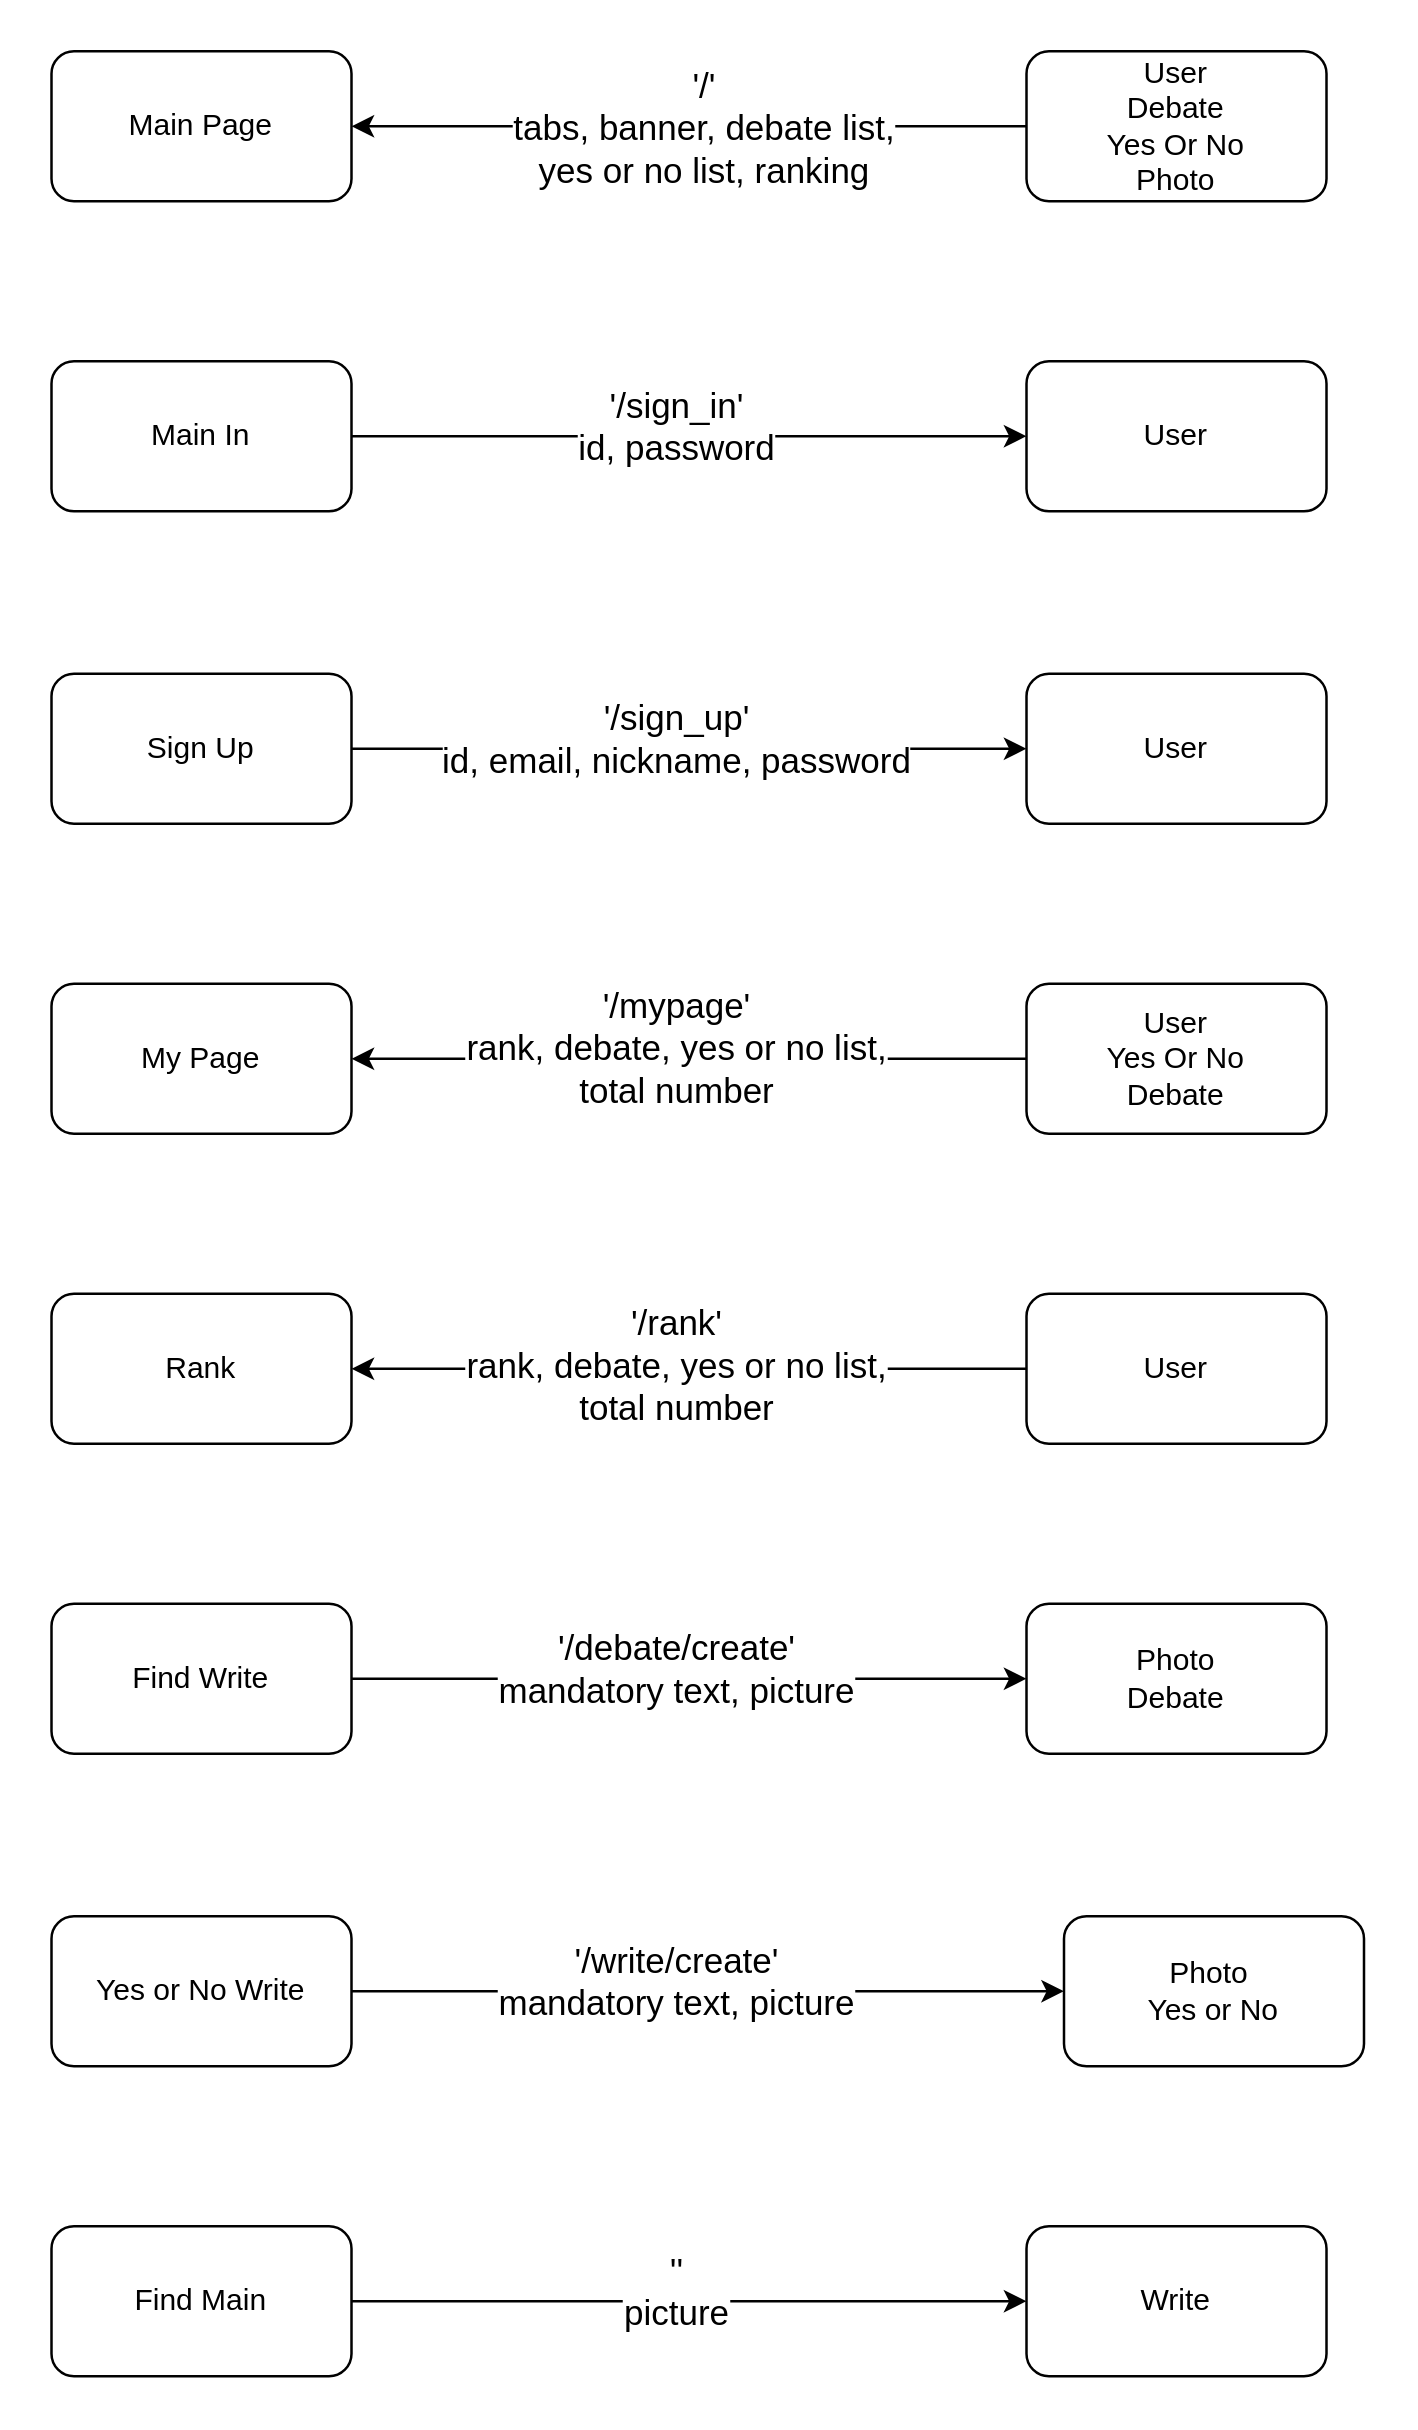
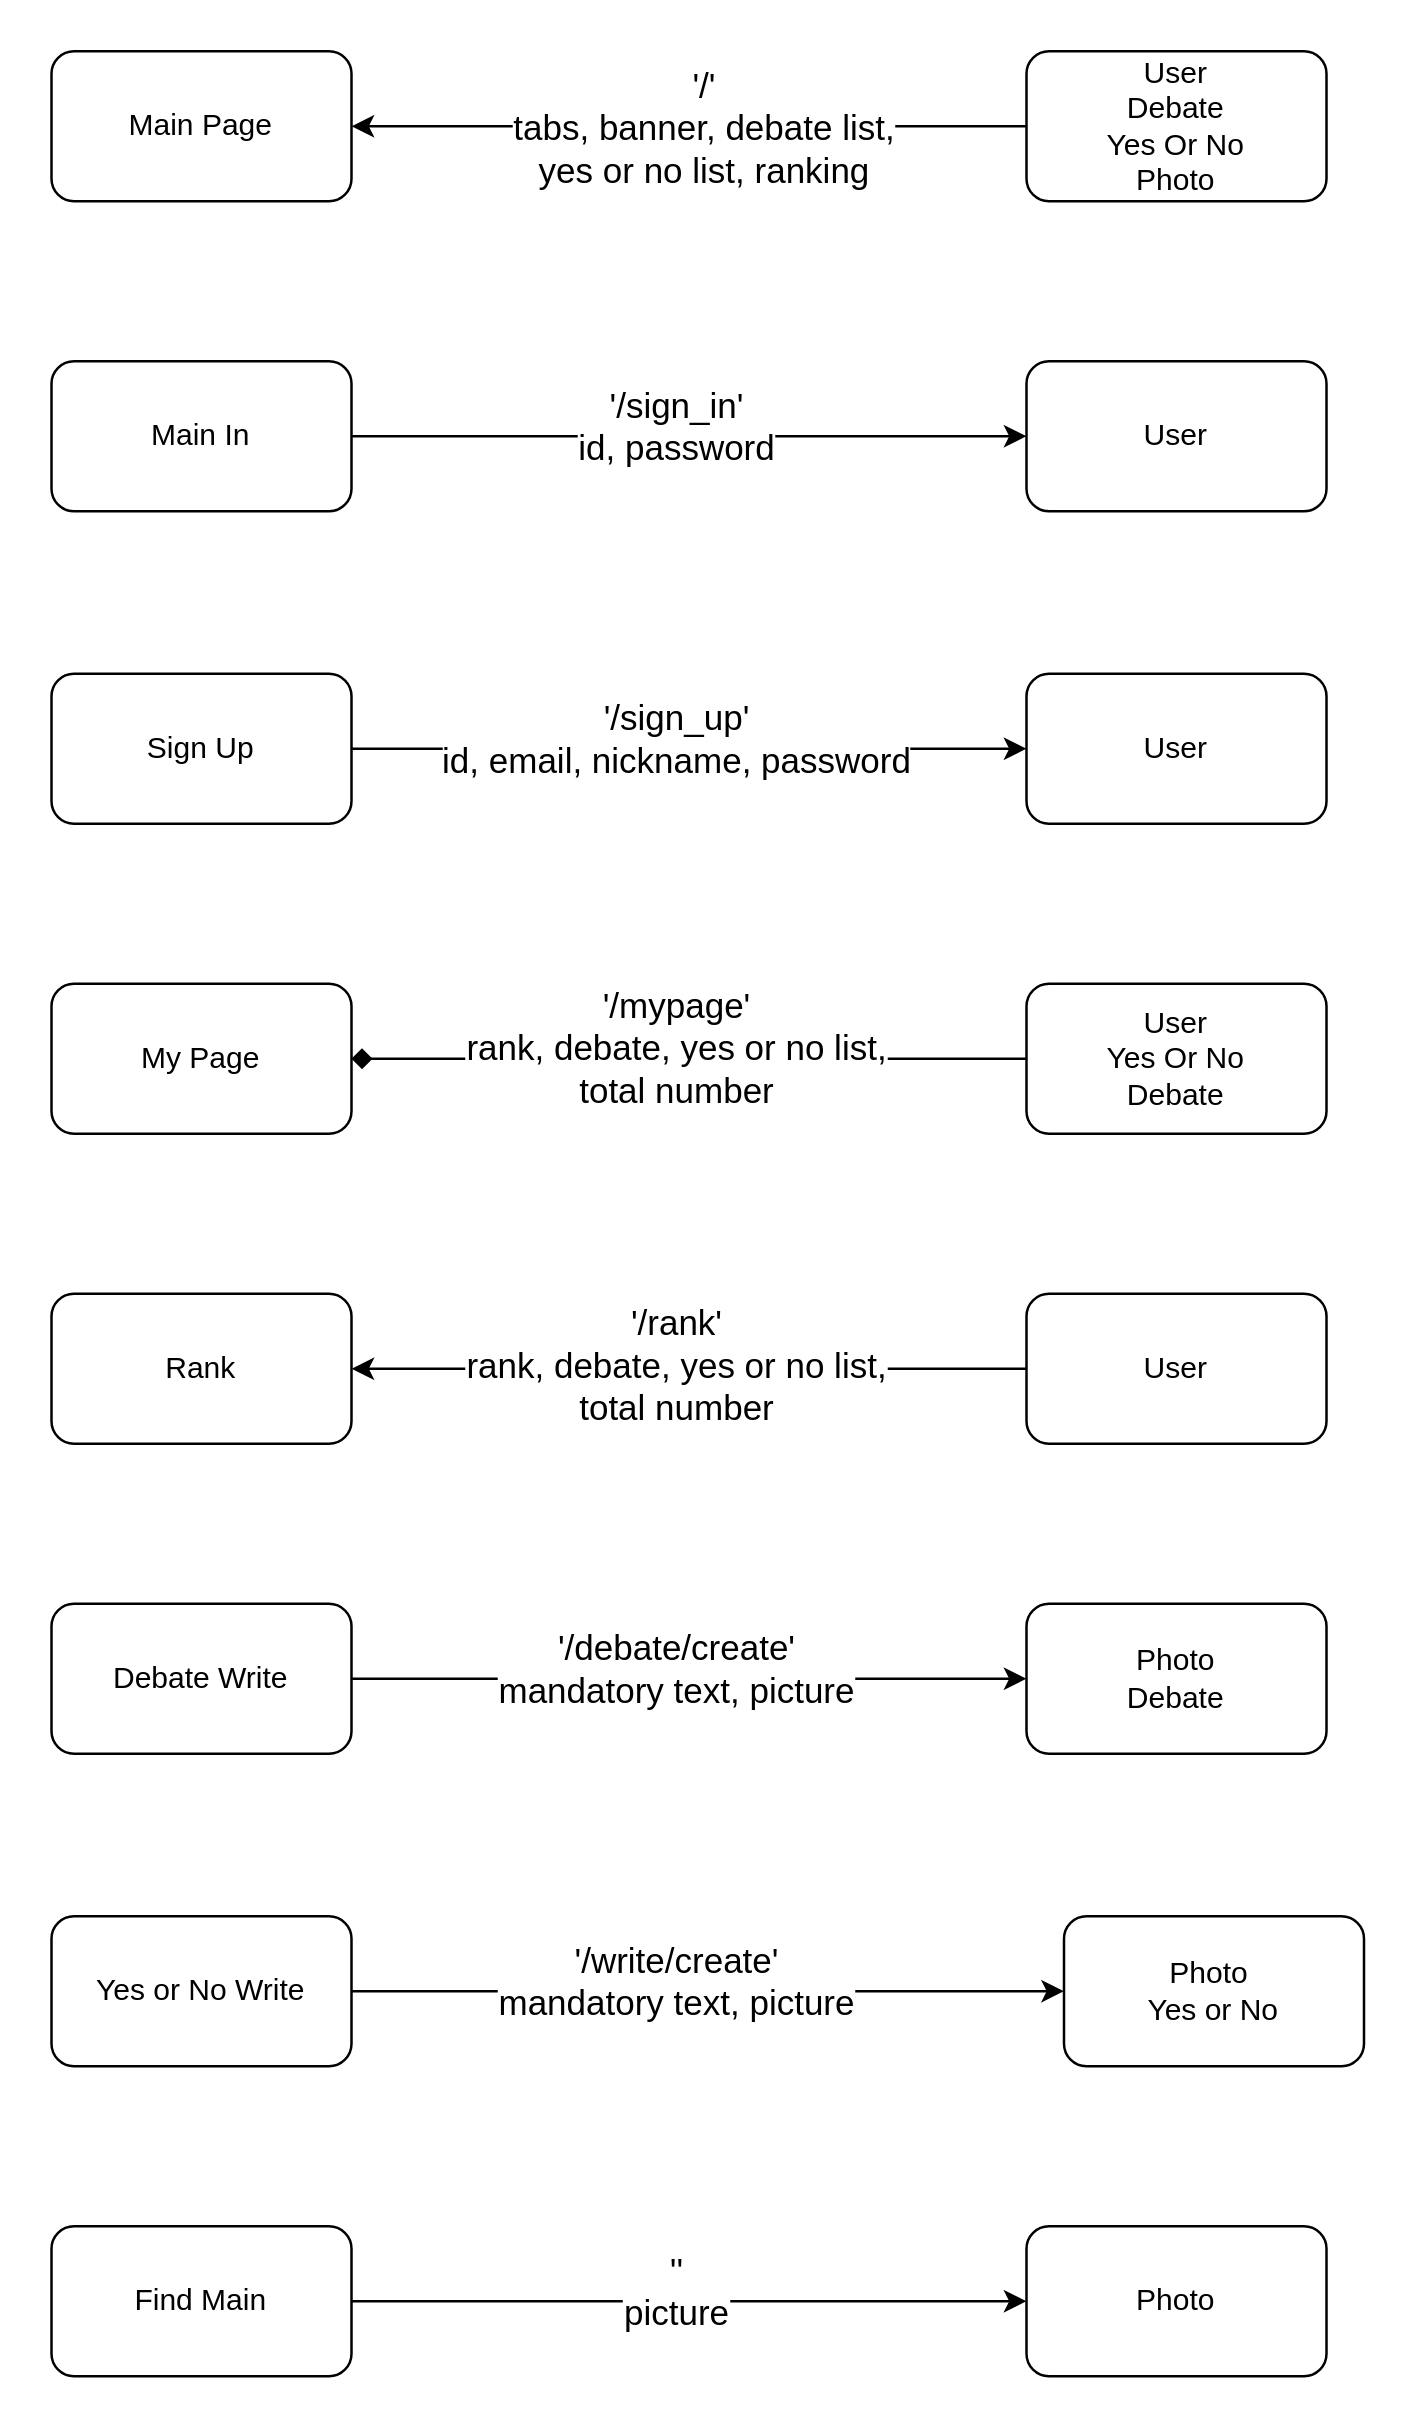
  <mxCell id="0" />
  <mxCell id="1" parent="0" />
  <mxCell id="2" value="Main Page" style="rounded=1;whiteSpace=wrap;html=1;" vertex="1" parent="1"><mxGeometry x="20" y="20" width="120" height="60" as="geometry" /></mxCell>
  <mxCell id="3" value="Rank" style="rounded=1;whiteSpace=wrap;html=1;" vertex="1" parent="1"><mxGeometry x="20" y="517" width="120" height="60" as="geometry" /></mxCell>
  <mxCell id="4" value="My Page" style="rounded=1;whiteSpace=wrap;html=1;" vertex="1" parent="1"><mxGeometry x="20" y="393" width="120" height="60" as="geometry" /></mxCell>
  <mxCell id="5" style="edgeStyle=orthogonalEdgeStyle;rounded=0;orthogonalLoop=1;jettySize=auto;html=1;exitX=1;exitY=0.5;exitDx=0;exitDy=0;entryX=0;entryY=0.5;entryDx=0;entryDy=0;fontSize=20;" edge="1" parent="1" source="6" target="20"><mxGeometry relative="1" as="geometry" /></mxCell>
  <mxCell id="6" value="Main In" style="rounded=1;whiteSpace=wrap;html=1;" vertex="1" parent="1"><mxGeometry x="20" y="144" width="120" height="60" as="geometry" /></mxCell>
  <mxCell id="7" style="edgeStyle=orthogonalEdgeStyle;rounded=0;orthogonalLoop=1;jettySize=auto;html=1;exitX=1;exitY=0.5;exitDx=0;exitDy=0;entryX=0;entryY=0.5;entryDx=0;entryDy=0;fontSize=20;" edge="1" parent="1" source="8" target="21"><mxGeometry relative="1" as="geometry" /></mxCell>
  <mxCell id="8" value="Sign Up" style="rounded=1;whiteSpace=wrap;html=1;" vertex="1" parent="1"><mxGeometry x="20" y="269" width="120" height="60" as="geometry" /></mxCell>
  <mxCell id="9" style="edgeStyle=orthogonalEdgeStyle;rounded=0;orthogonalLoop=1;jettySize=auto;html=1;exitX=1;exitY=0.5;exitDx=0;exitDy=0;entryX=0;entryY=0.5;entryDx=0;entryDy=0;fontSize=20;" edge="1" parent="1" source="10" target="22"><mxGeometry relative="1" as="geometry" /></mxCell>
  <mxCell id="10" value="Yes or No Write" style="rounded=1;whiteSpace=wrap;html=1;" vertex="1" parent="1"><mxGeometry x="20" y="766" width="120" height="60" as="geometry" /></mxCell>
  <mxCell id="11" style="edgeStyle=orthogonalEdgeStyle;rounded=0;orthogonalLoop=1;jettySize=auto;html=1;exitX=1;exitY=0.5;exitDx=0;exitDy=0;entryX=0;entryY=0.5;entryDx=0;entryDy=0;fontSize=20;" edge="1" parent="1" source="12" target="23"><mxGeometry relative="1" as="geometry" /></mxCell>
- <mxCell id="12" value="Find Write" style="rounded=1;whiteSpace=wrap;html=1;" vertex="1" parent="1"><mxGeometry x="20" y="641" width="120" height="60" as="geometry" /></mxCell>
+ <mxCell id="12" value="Debate Write" style="rounded=1;whiteSpace=wrap;html=1;" vertex="1" parent="1"><mxGeometry x="20" y="641" width="120" height="60" as="geometry" /></mxCell>
  <mxCell id="13" style="edgeStyle=orthogonalEdgeStyle;rounded=0;orthogonalLoop=1;jettySize=auto;html=1;exitX=0;exitY=0.5;exitDx=0;exitDy=0;entryX=1;entryY=0.5;entryDx=0;entryDy=0;fontSize=20;" edge="1" parent="1" source="15" target="2"><mxGeometry relative="1" as="geometry" /></mxCell>
  <mxCell id="14" value="'/'&lt;br style=&quot;font-size: 14px&quot;&gt;tabs, banner, debate list, &lt;br&gt;yes or no list, ranking&lt;br style=&quot;font-size: 14px&quot;&gt;" style="text;html=1;resizable=0;points=[];align=center;verticalAlign=middle;labelBackgroundColor=#ffffff;fontSize=14;" vertex="1" connectable="0" parent="13"><mxGeometry x="-0.291" y="1" relative="1" as="geometry"><mxPoint x="-34" y="-1" as="offset" /></mxGeometry></mxCell>
  <mxCell id="15" value="User&lt;br&gt;Debate&lt;br&gt;Yes Or No&lt;br&gt;Photo&lt;br&gt;" style="rounded=1;whiteSpace=wrap;html=1;" vertex="1" parent="1"><mxGeometry x="410" y="20" width="120" height="60" as="geometry" /></mxCell>
  <mxCell id="16" style="edgeStyle=orthogonalEdgeStyle;rounded=0;orthogonalLoop=1;jettySize=auto;html=1;exitX=0;exitY=0.5;exitDx=0;exitDy=0;entryX=1;entryY=0.5;entryDx=0;entryDy=0;fontSize=20;" edge="1" parent="1" source="17" target="3"><mxGeometry relative="1" as="geometry" /></mxCell>
  <mxCell id="17" value="User" style="rounded=1;whiteSpace=wrap;html=1;" vertex="1" parent="1"><mxGeometry x="410" y="517" width="120" height="60" as="geometry" /></mxCell>
- <mxCell id="18" style="edgeStyle=orthogonalEdgeStyle;rounded=0;orthogonalLoop=1;jettySize=auto;html=1;exitX=0;exitY=0.5;exitDx=0;exitDy=0;entryX=1;entryY=0.5;entryDx=0;entryDy=0;fontSize=20;" edge="1" parent="1" source="19" target="4"><mxGeometry relative="1" as="geometry" /></mxCell>
+ <mxCell id="18" style="edgeStyle=orthogonalEdgeStyle;rounded=0;orthogonalLoop=1;jettySize=auto;html=1;exitX=0;exitY=0.5;exitDx=0;exitDy=0;entryX=1;entryY=0.5;entryDx=0;entryDy=0;fontSize=20;endArrow=diamond;" edge="1" parent="1" source="19" target="4"><mxGeometry relative="1" as="geometry" /></mxCell>
  <mxCell id="19" value="User&lt;br&gt;Yes Or No&lt;br&gt;Debate&lt;br&gt;" style="rounded=1;whiteSpace=wrap;html=1;" vertex="1" parent="1"><mxGeometry x="410" y="393" width="120" height="60" as="geometry" /></mxCell>
  <mxCell id="20" value="User" style="rounded=1;whiteSpace=wrap;html=1;" vertex="1" parent="1"><mxGeometry x="410" y="144" width="120" height="60" as="geometry" /></mxCell>
  <mxCell id="21" value="User" style="rounded=1;whiteSpace=wrap;html=1;" vertex="1" parent="1"><mxGeometry x="410" y="269" width="120" height="60" as="geometry" /></mxCell>
  <mxCell id="22" value="Photo&amp;nbsp;&lt;br&gt;Yes or No&lt;br&gt;" style="rounded=1;whiteSpace=wrap;html=1;" vertex="1" parent="1"><mxGeometry x="425" y="766" width="120" height="60" as="geometry" /></mxCell>
  <mxCell id="23" value="Photo&lt;br&gt;Debate&lt;br&gt;" style="rounded=1;whiteSpace=wrap;html=1;" vertex="1" parent="1"><mxGeometry x="410" y="641" width="120" height="60" as="geometry" /></mxCell>
  <mxCell id="24" style="edgeStyle=orthogonalEdgeStyle;rounded=0;orthogonalLoop=1;jettySize=auto;html=1;exitX=1;exitY=0.5;exitDx=0;exitDy=0;entryX=0;entryY=0.5;entryDx=0;entryDy=0;fontSize=20;" edge="1" parent="1" source="25" target="26"><mxGeometry relative="1" as="geometry" /></mxCell>
  <mxCell id="25" value="Find Main" style="rounded=1;whiteSpace=wrap;html=1;" vertex="1" parent="1"><mxGeometry x="20" y="890" width="120" height="60" as="geometry" /></mxCell>
- <mxCell id="26" value="Write" style="rounded=1;whiteSpace=wrap;html=1;" vertex="1" parent="1"><mxGeometry x="410" y="890" width="120" height="60" as="geometry" /></mxCell>
+ <mxCell id="26" value="Photo" style="rounded=1;whiteSpace=wrap;html=1;" vertex="1" parent="1"><mxGeometry x="410" y="890" width="120" height="60" as="geometry" /></mxCell>
  <mxCell id="27" value="'/sign_in'&lt;br&gt;id, password&lt;br style=&quot;font-size: 14px&quot;&gt;" style="text;html=1;resizable=0;points=[];align=center;verticalAlign=middle;labelBackgroundColor=#ffffff;fontSize=14;" vertex="1" connectable="0" parent="1"><mxGeometry x="309.857" y="173.857" as="geometry"><mxPoint x="-40" y="-4" as="offset" /></mxGeometry></mxCell>
  <mxCell id="28" value="'/sign_up'&lt;br&gt;id, email, nickname, password&lt;br style=&quot;font-size: 14px&quot;&gt;" style="text;html=1;resizable=0;points=[];align=center;verticalAlign=middle;labelBackgroundColor=#ffffff;fontSize=14;" vertex="1" connectable="0" parent="1"><mxGeometry x="309.857" y="298.857" as="geometry"><mxPoint x="-40" y="-4" as="offset" /></mxGeometry></mxCell>
  <mxCell id="29" value="'/mypage'&lt;br&gt;rank, debate, yes or no list, &lt;br&gt;total number&lt;br style=&quot;font-size: 14px&quot;&gt;" style="text;html=1;resizable=0;points=[];align=center;verticalAlign=middle;labelBackgroundColor=#ffffff;fontSize=14;" vertex="1" connectable="0" parent="1"><mxGeometry x="309.857" y="422.857" as="geometry"><mxPoint x="-40" y="-4" as="offset" /></mxGeometry></mxCell>
  <mxCell id="30" value="'/rank'&lt;br&gt;rank, debate, yes or no list, &lt;br&gt;total number&lt;br style=&quot;font-size: 14px&quot;&gt;" style="text;html=1;resizable=0;points=[];align=center;verticalAlign=middle;labelBackgroundColor=#ffffff;fontSize=14;" vertex="1" connectable="0" parent="1"><mxGeometry x="309.857" y="549.857" as="geometry"><mxPoint x="-40" y="-4" as="offset" /></mxGeometry></mxCell>
  <mxCell id="31" value="'/debate/create'&lt;br&gt;mandatory text, picture&lt;br style=&quot;font-size: 14px&quot;&gt;" style="text;html=1;resizable=0;points=[];align=center;verticalAlign=middle;labelBackgroundColor=#ffffff;fontSize=14;" vertex="1" connectable="0" parent="1"><mxGeometry x="309.857" y="670.857" as="geometry"><mxPoint x="-40" y="-4" as="offset" /></mxGeometry></mxCell>
  <mxCell id="32" value="'/write/create'&lt;br&gt;mandatory text, picture&lt;br style=&quot;font-size: 14px&quot;&gt;" style="text;html=1;resizable=0;points=[];align=center;verticalAlign=middle;labelBackgroundColor=#ffffff;fontSize=14;" vertex="1" connectable="0" parent="1"><mxGeometry x="309.857" y="795.857" as="geometry"><mxPoint x="-40" y="-4" as="offset" /></mxGeometry></mxCell>
  <mxCell id="33" value="''&lt;br&gt;picture&lt;br style=&quot;font-size: 14px&quot;&gt;" style="text;html=1;resizable=0;points=[];align=center;verticalAlign=middle;labelBackgroundColor=#ffffff;fontSize=14;" vertex="1" connectable="0" parent="1"><mxGeometry x="309.857" y="919.857" as="geometry"><mxPoint x="-40" y="-4" as="offset" /></mxGeometry></mxCell>
